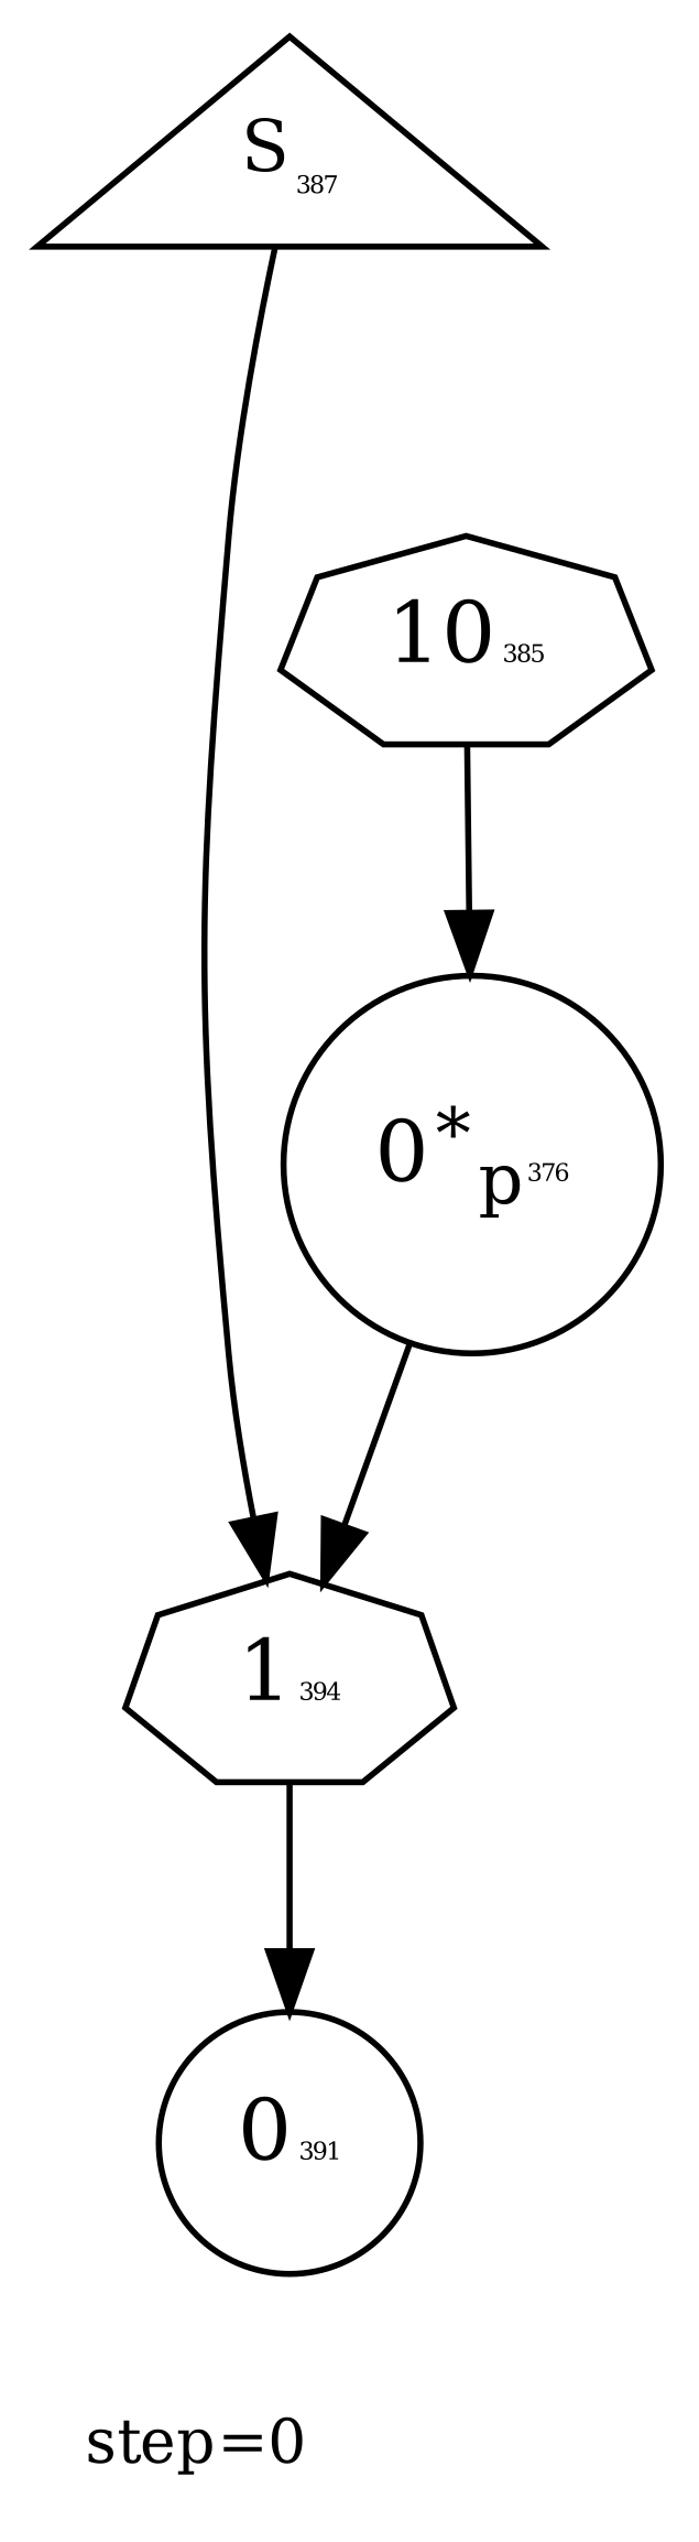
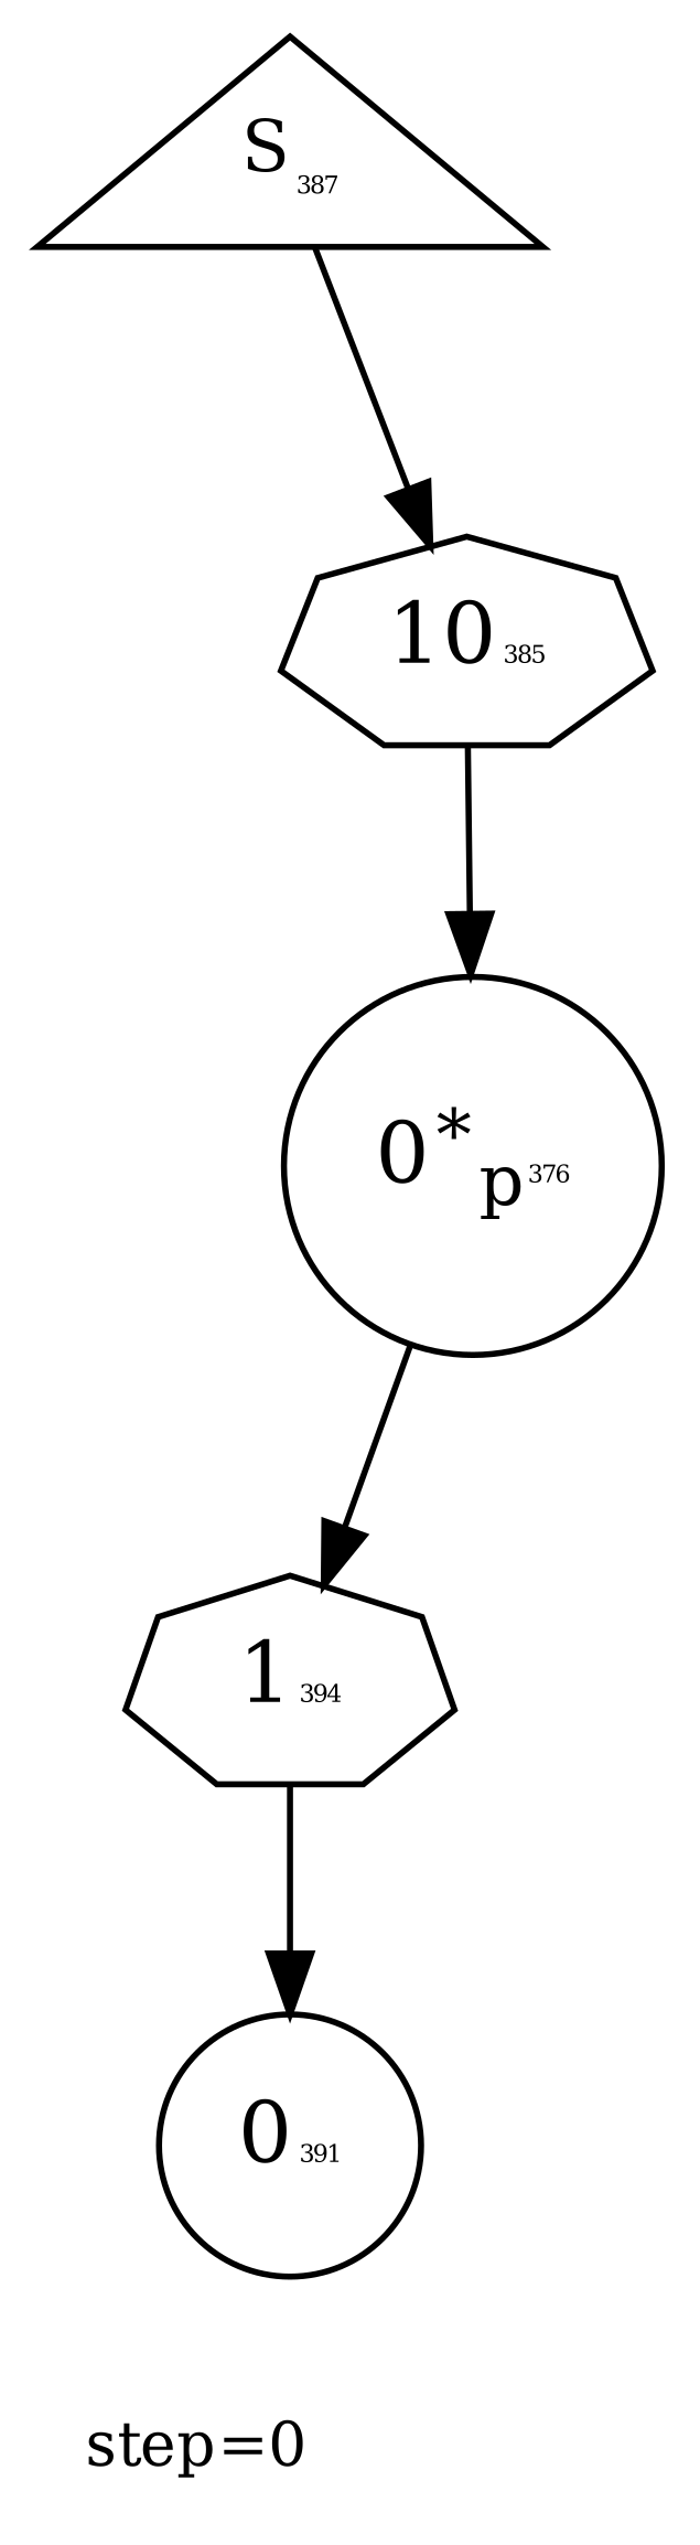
  digraph {
    fontsize=10
    label="step=0"
    labeljust=left
    labelloc=bottom
    node [color=black labelfontcolor=black peripheries=1 shape=circle]
    edge [color=black]
    n1 [label=<0<SUP>*</SUP><SUB>p</SUB><FONT POINT-SIZE='4'>376</FONT>>]
    n2 [label=<1<FONT POINT-SIZE='4'>394</FONT>> shape=septagon labelfontcolor=""]
    n3 [label=<0<FONT POINT-SIZE='4'>391</FONT>>]
    n4 [label=<<SUP>S</SUP><FONT POINT-SIZE='4'>387</FONT>> shape=triangle]
    n5 [label=<10<FONT POINT-SIZE='4'>385</FONT>> shape=septagon labelfontcolor=""]
    n1 -> n2
    n2 -> n3
-   n4 -> n2
+   n4 -> n5
    n5 -> n1
  }
